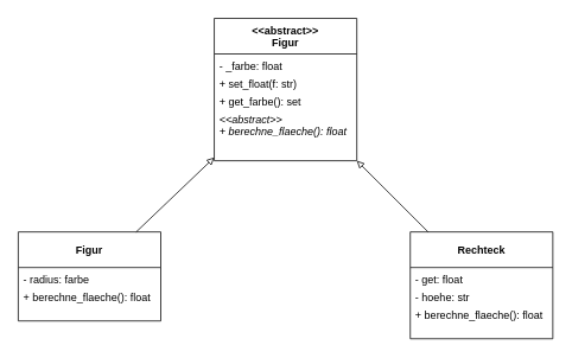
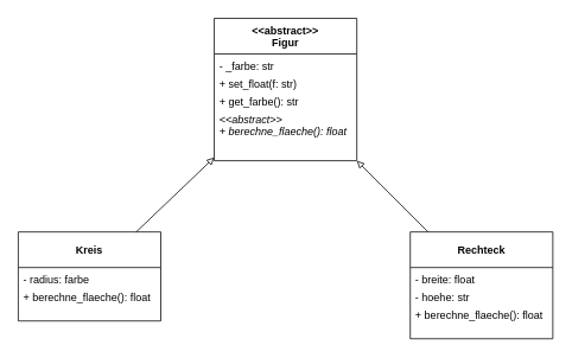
  <mxCell id="0" />
  <mxCell id="1" parent="0" />
  <mxCell id="2" value="&lt;&lt;abstract&gt;&gt;&#10;Figur" style="swimlane;childLayout=stackLayout;horizontal=1;startSize=40;horizontalStack=0;resizeParent=1;resizeLast=0;collapsible=0;" vertex="1" parent="1"><mxGeometry x="240" y="20" width="160" height="160" as="geometry" /></mxCell>
- <mxCell id="3" value="- _farbe: float" style="text;strokeColor=none;fillColor=none;align=left;verticalAlign=top;spacingLeft=4;" vertex="1" parent="2"><mxGeometry y="40" width="160" height="20" as="geometry" /></mxCell>
+ <mxCell id="3" value="- _farbe: str" style="text;strokeColor=none;fillColor=none;align=left;verticalAlign=top;spacingLeft=4;" vertex="1" parent="2"><mxGeometry y="40" width="160" height="20" as="geometry" /></mxCell>
  <mxCell id="4" value="+ set_float(f: str)" style="text;strokeColor=none;fillColor=none;align=left;verticalAlign=top;spacingLeft=4;" vertex="1" parent="2"><mxGeometry y="60" width="160" height="20" as="geometry" /></mxCell>
- <mxCell id="5" value="+ get_farbe(): set" style="text;strokeColor=none;fillColor=none;align=left;verticalAlign=top;spacingLeft=4;" vertex="1" parent="2"><mxGeometry y="80" width="160" height="20" as="geometry" /></mxCell>
+ <mxCell id="5" value="+ get_farbe(): str" style="text;strokeColor=none;fillColor=none;align=left;verticalAlign=top;spacingLeft=4;" vertex="1" parent="2"><mxGeometry y="80" width="160" height="20" as="geometry" /></mxCell>
  <mxCell id="6" value="&lt;&lt;abstract&gt;&gt;&#10;+ berechne_flaeche(): float" style="text;strokeColor=none;fillColor=none;align=left;verticalAlign=top;fontStyle=2;spacingLeft=4;" vertex="1" parent="2"><mxGeometry y="100" width="160" height="20" as="geometry" /></mxCell>
- <mxCell id="7" value="Figur" style="swimlane;childLayout=stackLayout;horizontal=1;startSize=40;horizontalStack=0;resizeParent=1;resizeLast=0;collapsible=0;" vertex="1" parent="1"><mxGeometry x="20" y="260" width="160" height="100" as="geometry" /></mxCell>
+ <mxCell id="7" value="Kreis" style="swimlane;childLayout=stackLayout;horizontal=1;startSize=40;horizontalStack=0;resizeParent=1;resizeLast=0;collapsible=0;" vertex="1" parent="1"><mxGeometry x="20" y="260" width="160" height="100" as="geometry" /></mxCell>
  <mxCell id="8" value="- radius: farbe" style="text;strokeColor=none;fillColor=none;align=left;verticalAlign=top;spacingLeft=4;" vertex="1" parent="7"><mxGeometry y="40" width="160" height="20" as="geometry" /></mxCell>
  <mxCell id="9" value="+ berechne_flaeche(): float" style="text;strokeColor=none;fillColor=none;align=left;verticalAlign=top;spacingLeft=4;" vertex="1" parent="7"><mxGeometry y="60" width="160" height="20" as="geometry" /></mxCell>
  <mxCell id="10" value="Rechteck" style="swimlane;childLayout=stackLayout;horizontal=1;startSize=40;horizontalStack=0;resizeParent=1;resizeLast=0;collapsible=0;" vertex="1" parent="1"><mxGeometry x="460" y="260" width="160" height="120" as="geometry" /></mxCell>
- <mxCell id="11" value="- get: float" style="text;strokeColor=none;fillColor=none;align=left;verticalAlign=top;spacingLeft=4;" vertex="1" parent="10"><mxGeometry y="40" width="160" height="20" as="geometry" /></mxCell>
+ <mxCell id="11" value="- breite: float" style="text;strokeColor=none;fillColor=none;align=left;verticalAlign=top;spacingLeft=4;" vertex="1" parent="10"><mxGeometry y="40" width="160" height="20" as="geometry" /></mxCell>
  <mxCell id="12" value="- hoehe: str" style="text;strokeColor=none;fillColor=none;align=left;verticalAlign=top;spacingLeft=4;" vertex="1" parent="10"><mxGeometry y="60" width="160" height="20" as="geometry" /></mxCell>
  <mxCell id="13" value="+ berechne_flaeche(): float" style="text;strokeColor=none;fillColor=none;align=left;verticalAlign=top;spacingLeft=4;" vertex="1" parent="10"><mxGeometry y="80" width="160" height="20" as="geometry" /></mxCell>
  <mxCell id="14" style="endArrow=block;endFill=0;" edge="1" parent="1" source="7" target="2"><mxGeometry relative="1" as="geometry" /></mxCell>
  <mxCell id="15" style="endArrow=block;endFill=0;" edge="1" parent="1" source="10" target="2"><mxGeometry relative="1" as="geometry" /></mxCell>
